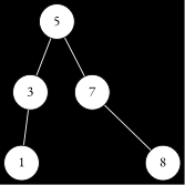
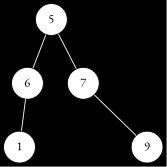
  graph {
    bgcolor=black
    fontname="EB Garamond"
    node [fillcolor=white fontname="EB Garamond" shape=circle style=filled]
    edge [color=white fontname="EB Garamond"]
    5
-   3
+   3 [label=6]
    7
    1
    NULL [style=invis fillcolor="" shape=""]
-   9 [label=8]
+   9
    5 -- 3
    5 -- 7
    3 -- 1
    7 -- NULL [style=invis color=""]
    7 -- 9
  }
